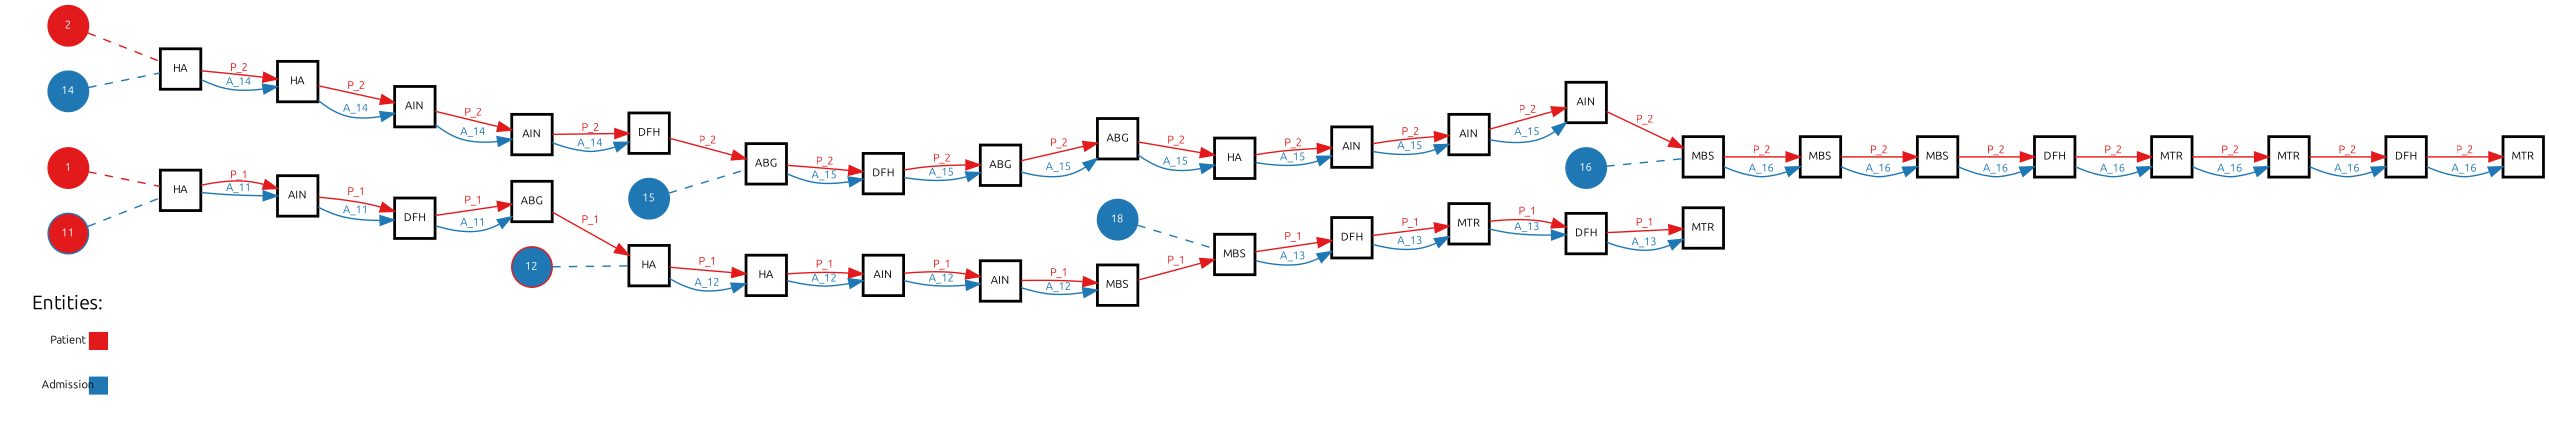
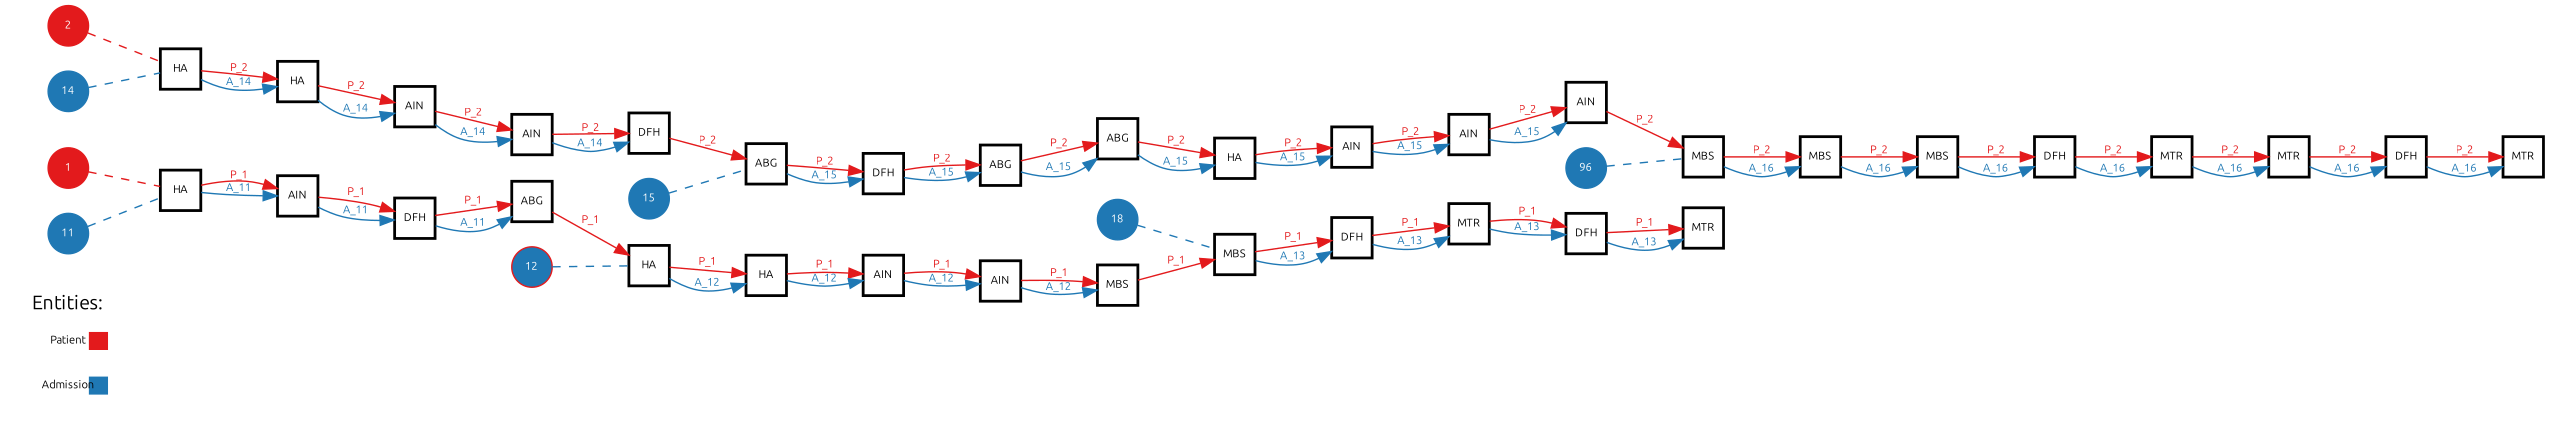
  digraph {
    fontname=Ubuntu
    rankdir=LR
    node [color="#000000" fillcolor="#ffffff" fixedsize=false fontname=Ubuntu fontsize=8 margin=0 shape=square style=filled penwidth=2]
    edge [color="#e31a1c" fontcolor="#e31a1c" fontname=Ubuntu fontsize=8 penwidth=1]
    n1 [color="#ffffff" fillcolor="#ffffff:#ffffff:#ffffff:#e31a1c" fixedsize=True fontcolor="#000000" height=0.2 label=Patient shape=rectangle style=striped width=0.8 penwidth=""]
    n2 [color="#ffffff" fillcolor="#ffffff:#ffffff:#ffffff:#1f78b4" fixedsize=True fontcolor="#000000" height=0.2 label=Admission shape=rectangle style=striped width=0.8 penwidth=""]
    n3 [height=0.4 label=AIN width=0.4]
    n4 [height=0.4 label=AIN width=0.4]
    n5 [height=0.4 label=MBS width=0.4]
    n6 [height=0.4 label=MBS width=0.4]
    n7 [height=0.4 label=HA width=0.4]
    n8 [height=0.4 label=HA width=0.4]
    n9 [height=0.4 label=DFH width=0.4]
    n10 [height=0.4 label=ABG width=0.4]
    n11 [height=0.4 label=DFH width=0.4]
    n12 [height=0.4 label=MTR width=0.4]
    n13 [height=0.4 label=DFH width=0.4]
    n14 [height=0.4 label=MTR width=0.4]
    n15 [height=0.4 label=HA width=0.4]
    n16 [height=0.4 label=AIN width=0.4]
    n17 [height=0.4 label=MTR width=0.4]
    n18 [height=0.4 label=MTR width=0.4]
    n19 [height=0.4 label=DFH width=0.4]
    n20 [height=0.4 label=MTR width=0.4]
    n21 [height=0.4 label=MBS width=0.4]
    n22 [height=0.4 label=MBS width=0.4]
    n23 [height=0.4 label=MBS width=0.4]
    n24 [height=0.4 label=DFH width=0.4]
    n25 [height=0.4 label=HA width=0.4]
    n26 [height=0.4 label=AIN width=0.4]
    n27 [height=0.4 label=AIN width=0.4]
    n28 [height=0.4 label=AIN width=0.4]
    n29 [height=0.4 label=DFH width=0.4]
    n30 [height=0.4 label=ABG width=0.4]
    n31 [height=0.4 label=ABG width=0.4]
    n32 [height=0.4 label=DFH width=0.4]
    n33 [height=0.4 label=ABG width=0.4]
    n34 [height=0.4 label=AIN width=0.4]
    n35 [height=0.4 label=AIN width=0.4]
    n36 [height=0.4 label=HA width=0.4]
    n37 [height=0.4 label=HA width=0.4]
    n38 [color="#e31a1c" fillcolor="#e31a1c" fontcolor="#ffffff" height=0.4 label=1 shape=circle width=0.4 penwidth=""]
    n39 [color="#e31a1c" fillcolor="#e31a1c" fontcolor="#ffffff" height=0.4 label=2 shape=circle width=0.4 penwidth=""]
-   n40 [color="#1f78b4" fillcolor="#e31a1c" fontcolor="#ffffff" height=0.4 label=11 shape=circle width=0.4 penwidth=""]
+   n40 [color="#1f78b4" fillcolor="#1f78b4" fontcolor="#ffffff" height=0.4 label=11 shape=circle width=0.4 penwidth=""]
    n41 [color="#e31a1c" fillcolor="#1f78b4" fontcolor="#ffffff" height=0.4 label=12 shape=circle width=0.4 penwidth=""]
    n42 [color="#1f78b4" fillcolor="#1f78b4" fontcolor="#ffffff" height=0.4 label=18 shape=circle width=0.4 penwidth=""]
    n43 [color="#1f78b4" fillcolor="#1f78b4" fontcolor="#ffffff" height=0.4 label=14 shape=circle width=0.4 penwidth=""]
    n44 [color="#1f78b4" fillcolor="#1f78b4" fontcolor="#ffffff" height=0.4 label=15 shape=circle width=0.4 penwidth=""]
-   n45 [color="#1f78b4" fillcolor="#1f78b4" fontcolor="#ffffff" height=0.4 label=16 shape=circle width=0.4 penwidth=""]
+   n45 [color="#1f78b4" fillcolor="#1f78b4" fontcolor="#ffffff" height=0.4 label=96 shape=circle width=0.4 penwidth=""]
    subgraph cluster_1 {
      color="#ffffff"
      label="\nEntities:"
      style=filled
      n1
      n2
    }
    n3 -> n4 [label=P_1]
    n3 -> n4 [color="#1f78b4" fontcolor="#1f78b4" label=A_12]
    n4 -> n5 [label=P_1]
    n4 -> n5 [color="#1f78b4" fontcolor="#1f78b4" label=A_12]
    n5 -> n6 [label=P_1]
    n6 -> n11 [label=P_1]
    n6 -> n11 [color="#1f78b4" fontcolor="#1f78b4" label=A_13]
    n7 -> n8 [label=P_1]
    n7 -> n8 [color="#1f78b4" fontcolor="#1f78b4" label=A_12]
    n8 -> n3 [label=P_1]
    n8 -> n3 [color="#1f78b4" fontcolor="#1f78b4" label=A_12]
    n9 -> n10 [label=P_1]
    n9 -> n10 [color="#1f78b4" fontcolor="#1f78b4" label=A_11]
    n10 -> n7 [label=P_1]
    n11 -> n12 [label=P_1]
    n11 -> n12 [color="#1f78b4" fontcolor="#1f78b4" label=A_13]
    n12 -> n13 [label=P_1]
    n12 -> n13 [color="#1f78b4" fontcolor="#1f78b4" label=A_13]
    n13 -> n14 [label=P_1]
    n13 -> n14 [color="#1f78b4" fontcolor="#1f78b4" label=A_13]
    n15 -> n16 [label=P_1]
    n15 -> n16 [color="#1f78b4" fontcolor="#1f78b4" label=A_11]
    n16 -> n9 [label=P_1]
    n16 -> n9 [color="#1f78b4" fontcolor="#1f78b4" label=A_11]
    n17 -> n18 [label=P_2]
    n17 -> n18 [color="#1f78b4" fontcolor="#1f78b4" label=A_16]
    n18 -> n19 [label=P_2]
    n18 -> n19 [color="#1f78b4" fontcolor="#1f78b4" label=A_16]
    n19 -> n20 [label=P_2]
    n19 -> n20 [color="#1f78b4" fontcolor="#1f78b4" label=A_16]
    n21 -> n22 [label=P_2]
    n21 -> n22 [color="#1f78b4" fontcolor="#1f78b4" label=A_16]
    n22 -> n23 [label=P_2]
    n22 -> n23 [color="#1f78b4" fontcolor="#1f78b4" label=A_16]
    n23 -> n24 [label=P_2]
    n23 -> n24 [color="#1f78b4" fontcolor="#1f78b4" label=A_16]
    n24 -> n17 [label=P_2]
    n24 -> n17 [color="#1f78b4" fontcolor="#1f78b4" label=A_16]
    n25 -> n26 [label=P_2]
    n25 -> n26 [color="#1f78b4" fontcolor="#1f78b4" label=A_15]
    n26 -> n27 [label=P_2]
    n26 -> n27 [color="#1f78b4" fontcolor="#1f78b4" label=A_15]
    n27 -> n28 [label=P_2]
    n27 -> n28 [color="#1f78b4" fontcolor="#1f78b4" label=A_15]
    n28 -> n21 [label=P_2]
    n29 -> n30 [label=P_2]
    n29 -> n30 [color="#1f78b4" fontcolor="#1f78b4" label=A_15]
    n30 -> n31 [label=P_2]
    n30 -> n31 [color="#1f78b4" fontcolor="#1f78b4" label=A_15]
    n31 -> n25 [label=P_2]
    n31 -> n25 [color="#1f78b4" fontcolor="#1f78b4" label=A_15]
    n32 -> n33 [label=P_2]
    n33 -> n29 [label=P_2]
    n33 -> n29 [color="#1f78b4" fontcolor="#1f78b4" label=A_15]
    n34 -> n35 [label=P_2]
    n34 -> n35 [color="#1f78b4" fontcolor="#1f78b4" label=A_14]
    n35 -> n32 [label=P_2]
    n35 -> n32 [color="#1f78b4" fontcolor="#1f78b4" label=A_14]
    n36 -> n34 [label=P_2]
    n36 -> n34 [color="#1f78b4" fontcolor="#1f78b4" label=A_14]
    n37 -> n36 [label=P_2]
    n37 -> n36 [color="#1f78b4" fontcolor="#1f78b4" label=A_14]
    n38 -> n15 [arrowhead=none style=dashed fontcolor="" fontsize="" penwidth=""]
    n39 -> n37 [arrowhead=none style=dashed fontcolor="" fontsize="" penwidth=""]
    n40 -> n15 [arrowhead=none color="#1f78b4" style=dashed fontcolor="" fontsize="" penwidth=""]
    n41 -> n7 [arrowhead=none color="#1f78b4" style=dashed fontcolor="" fontsize="" penwidth=""]
    n42 -> n6 [arrowhead=none color="#1f78b4" style=dashed fontcolor="" fontsize="" penwidth=""]
    n43 -> n37 [arrowhead=none color="#1f78b4" style=dashed fontcolor="" fontsize="" penwidth=""]
    n44 -> n33 [arrowhead=none color="#1f78b4" style=dashed fontcolor="" fontsize="" penwidth=""]
    n45 -> n21 [arrowhead=none color="#1f78b4" style=dashed fontcolor="" fontsize="" penwidth=""]
  }
